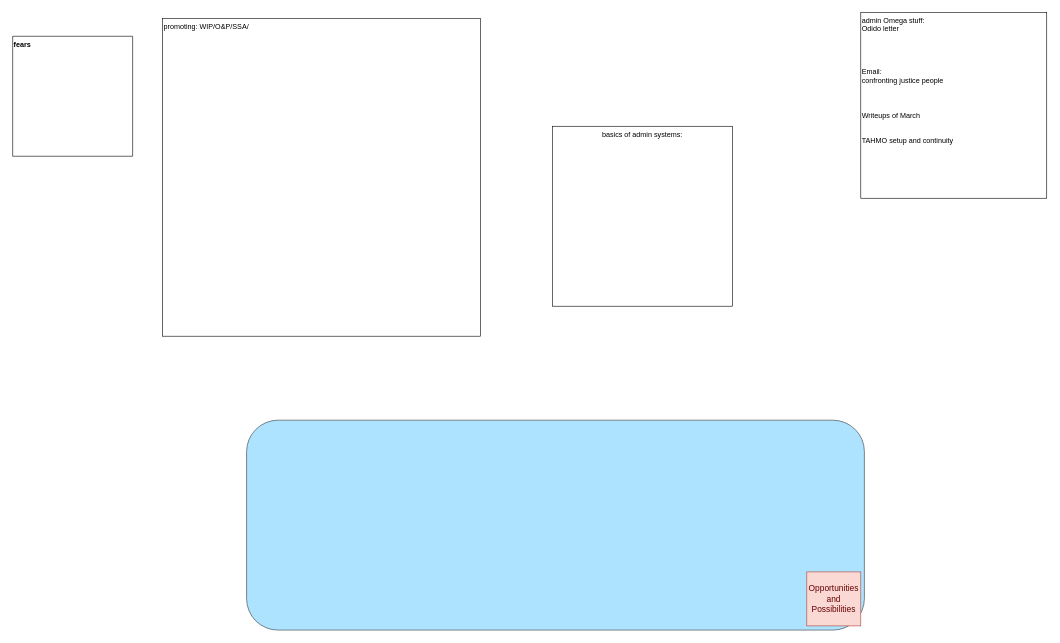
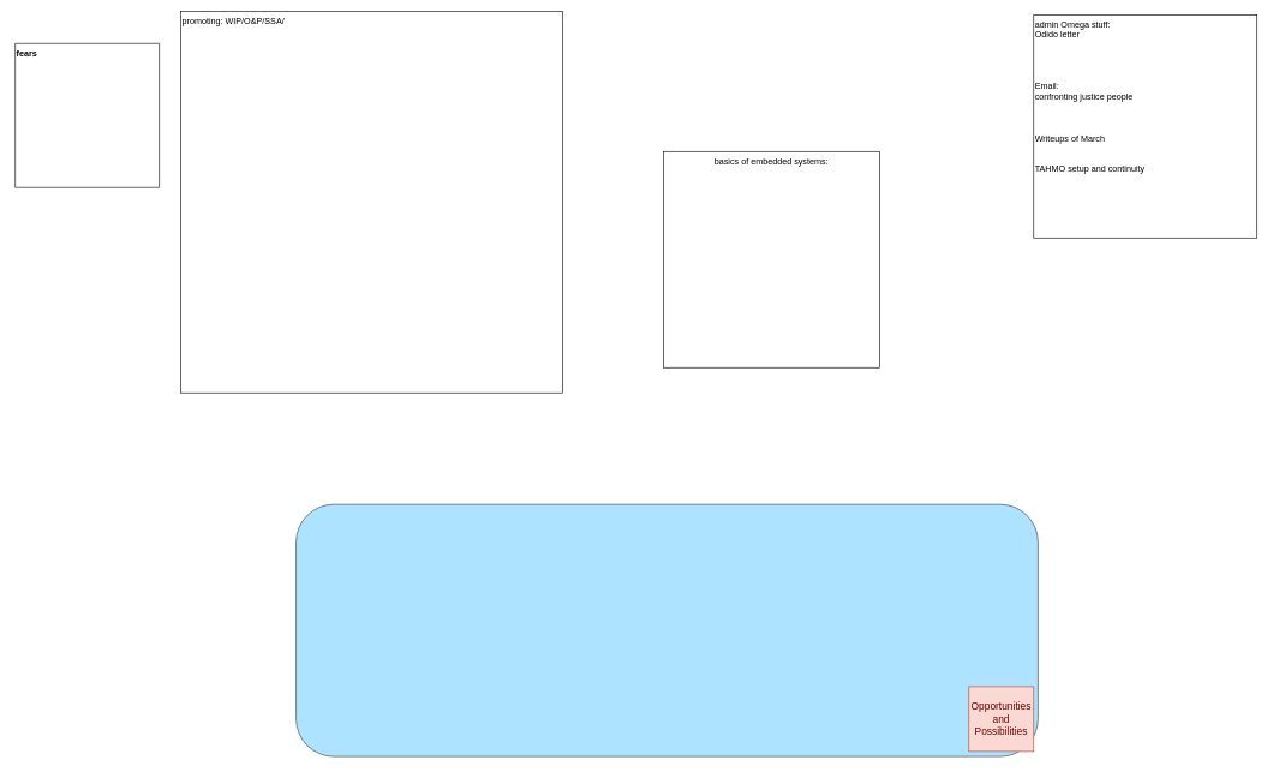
  <mxCell id="0" />
  <mxCell id="1" parent="0" />
  <mxCell id="2" value="" style="rounded=1;whiteSpace=wrap;html=1;fillColor=#ADE3FF;strokeColor=#36393d;" vertex="1" parent="1"><mxGeometry x="410" y="700" width="1030" height="350" as="geometry" /></mxCell>
  <mxCell id="3" value="&lt;font style=&quot;color: rgb(102, 0, 0);&quot;&gt;&lt;span style=&quot;font-size: 14px;&quot;&gt;Opportunities and&lt;/span&gt;&lt;/font&gt;&lt;div&gt;&lt;font style=&quot;color: rgb(102, 0, 0);&quot;&gt;&lt;span style=&quot;font-size: 14px;&quot;&gt;Possibilities&lt;/span&gt;&lt;/font&gt;&lt;/div&gt;" style="rounded=0;whiteSpace=wrap;html=1;fillColor=#fad9d5;strokeColor=#ae4132;" vertex="1" parent="1"><mxGeometry x="1344" y="953" width="90" height="90" as="geometry" /></mxCell>
  <mxCell id="4" value="admin Omega stuff:&lt;div&gt;Odido letter&lt;/div&gt;&lt;div&gt;&lt;br&gt;&lt;/div&gt;&lt;div&gt;&lt;br&gt;&lt;/div&gt;&lt;div&gt;&lt;br&gt;&lt;/div&gt;&lt;div&gt;&lt;br&gt;&lt;/div&gt;&lt;div&gt;Email:&lt;/div&gt;&lt;div&gt;confronting justice people&lt;/div&gt;&lt;div&gt;&lt;br&gt;&lt;/div&gt;&lt;div&gt;&lt;br&gt;&lt;/div&gt;&lt;div&gt;&lt;br&gt;&lt;/div&gt;&lt;div&gt;Writeups of March&amp;nbsp;&lt;/div&gt;&lt;div&gt;&lt;br&gt;&lt;/div&gt;&lt;div&gt;&lt;br&gt;&lt;/div&gt;&lt;div&gt;TAHMO setup and continuity&amp;nbsp;&lt;/div&gt;" style="whiteSpace=wrap;html=1;aspect=fixed;align=left;verticalAlign=top;" vertex="1" parent="1"><mxGeometry x="1434" y="20" width="310" height="310" as="geometry" /></mxCell>
- <mxCell id="5" value="basics of admin systems:&lt;div&gt;&lt;br&gt;&lt;/div&gt;" style="whiteSpace=wrap;html=1;aspect=fixed;verticalAlign=top;" vertex="1" parent="1"><mxGeometry x="920" y="210" width="300" height="300" as="geometry" /></mxCell>
- <mxCell id="6" value="promoting: WIP/O&amp;amp;P/SSA/" style="whiteSpace=wrap;html=1;aspect=fixed;align=left;verticalAlign=top;" vertex="1" parent="1"><mxGeometry x="270" y="30" width="530" height="530" as="geometry" /></mxCell>
+ <mxCell id="5" value="basics of embedded systems:&lt;div&gt;&lt;br&gt;&lt;/div&gt;" style="whiteSpace=wrap;html=1;aspect=fixed;verticalAlign=top;" vertex="1" parent="1"><mxGeometry x="920" y="210" width="300" height="300" as="geometry" /></mxCell>
+ <mxCell id="6" value="promoting: WIP/O&amp;amp;P/SSA/" style="whiteSpace=wrap;html=1;aspect=fixed;align=left;verticalAlign=top;" vertex="1" parent="1"><mxGeometry x="250" y="15" width="530" height="530" as="geometry" /></mxCell>
  <mxCell id="7" value="fears" style="swimlane;startSize=0;align=left;verticalAlign=top;" vertex="1" parent="1"><mxGeometry x="20" y="60" width="200" height="200" as="geometry" /></mxCell>
